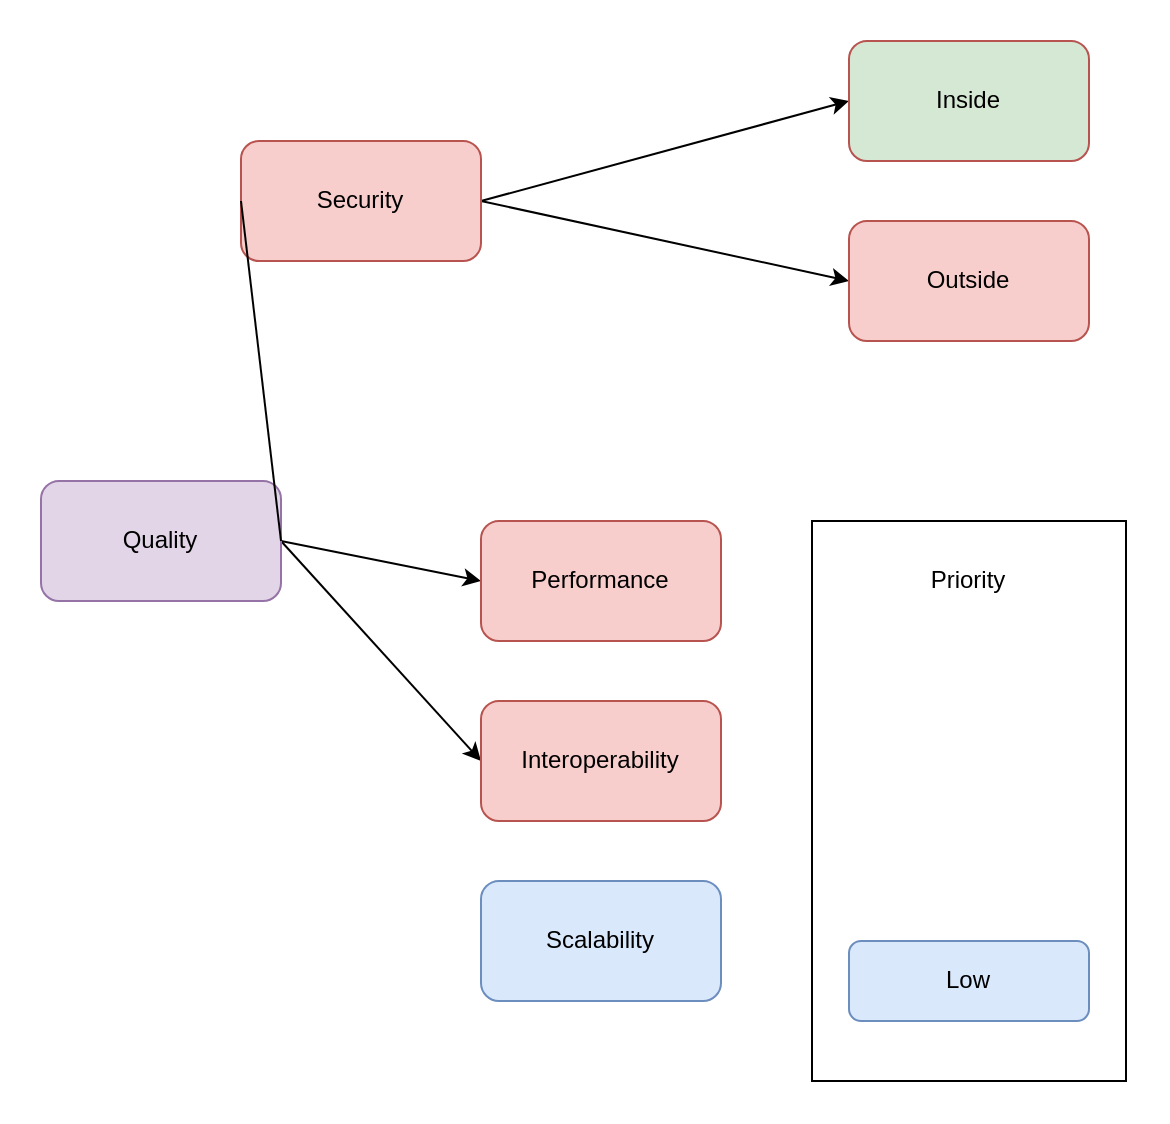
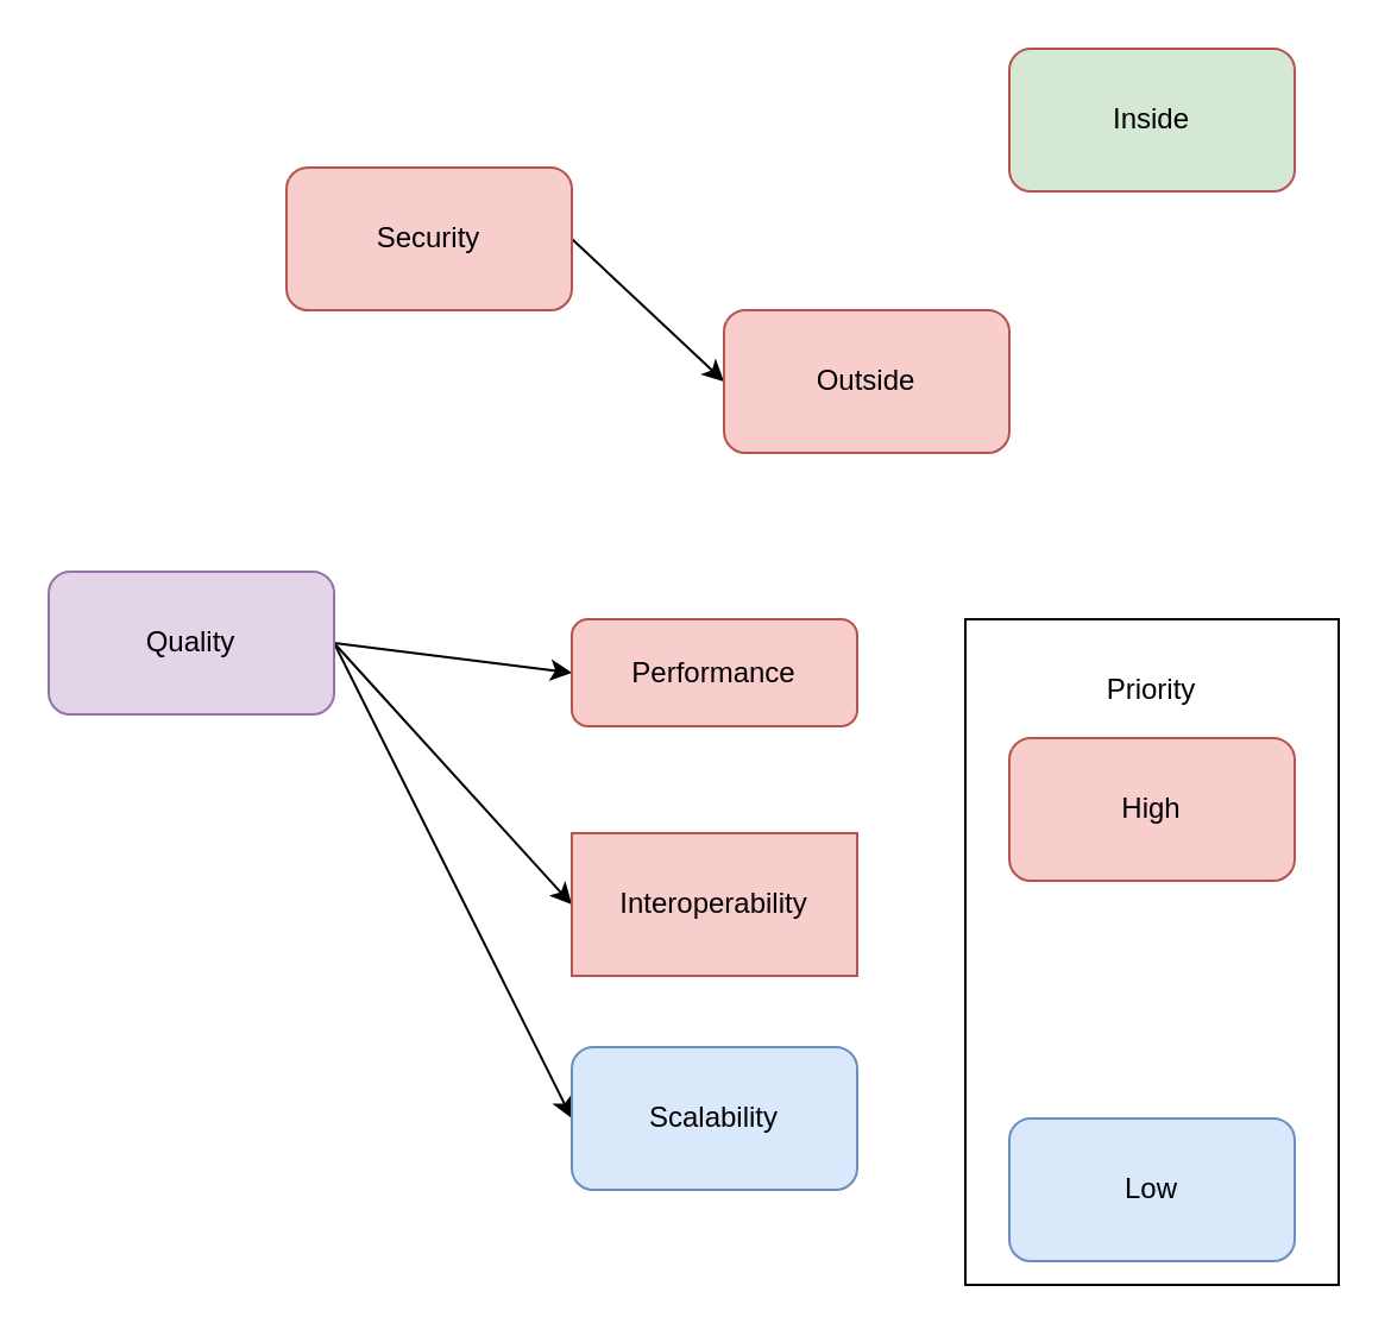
  <mxCell id="0" />
  <mxCell id="1" parent="0" />
  <mxCell id="2" style="edgeStyle=none;rounded=0;orthogonalLoop=1;jettySize=auto;html=1;entryX=0;entryY=0.5;entryDx=0;entryDy=0;" edge="1" parent="1" target="7"><mxGeometry relative="1" as="geometry"><mxPoint x="140" y="270" as="sourcePoint" /></mxGeometry></mxCell>
  <mxCell id="3" style="edgeStyle=none;rounded=0;orthogonalLoop=1;jettySize=auto;html=1;entryX=0;entryY=0.5;entryDx=0;entryDy=0;" edge="1" parent="1" target="6"><mxGeometry relative="1" as="geometry"><mxPoint x="140" y="270" as="sourcePoint" /></mxGeometry></mxCell>
+ <mxCell id="4" style="edgeStyle=none;rounded=0;orthogonalLoop=1;jettySize=auto;html=1;entryX=0;entryY=0.5;entryDx=0;entryDy=0;exitX=1;exitY=0.5;exitDx=0;exitDy=0;" edge="1" parent="1" source="5" target="11"><mxGeometry relative="1" as="geometry" /></mxCell>
  <mxCell id="5" value="Quality" style="rounded=1;whiteSpace=wrap;html=1;fillColor=#e1d5e7;strokeColor=#9673a6;" vertex="1" parent="1"><mxGeometry x="20" y="240" width="120" height="60" as="geometry" /></mxCell>
- <mxCell id="6" value="Interoperability" style="rounded=1;whiteSpace=wrap;html=1;fillColor=#f8cecc;strokeColor=#b85450;" vertex="1" parent="1"><mxGeometry x="240" y="350" width="120" height="60" as="geometry" /></mxCell>
- <mxCell id="7" value="Performance" style="rounded=1;whiteSpace=wrap;html=1;fillColor=#f8cecc;strokeColor=#b85450;" vertex="1" parent="1"><mxGeometry x="240" y="260" width="120" height="60" as="geometry" /></mxCell>
- <mxCell id="8" style="edgeStyle=none;rounded=0;orthogonalLoop=1;jettySize=auto;html=1;entryX=0;entryY=0.5;entryDx=0;entryDy=0;exitX=1;exitY=0.5;exitDx=0;exitDy=0;" edge="1" parent="1" source="10" target="14"><mxGeometry relative="1" as="geometry" /></mxCell>
+ <mxCell id="6" value="Interoperability" style="whiteSpace=wrap;html=1;fillColor=#f8cecc;strokeColor=#b85450;rounded=0;" vertex="1" parent="1"><mxGeometry x="240" y="350" width="120" height="60" as="geometry" /></mxCell>
+ <mxCell id="7" value="Performance" style="rounded=1;whiteSpace=wrap;html=1;fillColor=#f8cecc;strokeColor=#b85450;" vertex="1" parent="1"><mxGeometry x="240" y="260" width="120" height="45" as="geometry" /></mxCell>
  <mxCell id="9" style="edgeStyle=none;rounded=0;orthogonalLoop=1;jettySize=auto;html=1;entryX=0;entryY=0.5;entryDx=0;entryDy=0;exitX=1;exitY=0.5;exitDx=0;exitDy=0;" edge="1" parent="1" source="10" target="13"><mxGeometry relative="1" as="geometry" /></mxCell>
  <mxCell id="10" value="Security" style="rounded=1;whiteSpace=wrap;html=1;fillColor=#f8cecc;strokeColor=#b85450;" vertex="1" parent="1"><mxGeometry x="120" y="70" width="120" height="60" as="geometry" /></mxCell>
  <mxCell id="11" value="Scalability" style="rounded=1;whiteSpace=wrap;html=1;fillColor=#dae8fc;strokeColor=#6c8ebf;" vertex="1" parent="1"><mxGeometry x="240" y="440" width="120" height="60" as="geometry" /></mxCell>
- <mxCell id="12" value="" style="endArrow=none;html=1;exitX=1;exitY=0.5;exitDx=0;exitDy=0;entryX=0;entryY=0.5;entryDx=0;entryDy=0;" edge="1" parent="1" source="5" target="10"><mxGeometry width="50" height="50" relative="1" as="geometry"><mxPoint x="400" y="320" as="sourcePoint" /><mxPoint x="450" y="270" as="targetPoint" /></mxGeometry></mxCell>
- <mxCell id="13" value="Outside" style="rounded=1;whiteSpace=wrap;html=1;fillColor=#f8cecc;strokeColor=#b85450;" vertex="1" parent="1"><mxGeometry x="424" y="110" width="120" height="60" as="geometry" /></mxCell>
+ <mxCell id="13" value="Outside" style="rounded=1;whiteSpace=wrap;html=1;fillColor=#f8cecc;strokeColor=#b85450;" vertex="1" parent="1"><mxGeometry x="304" y="130" width="120" height="60" as="geometry" /></mxCell>
  <mxCell id="14" value="Inside" style="rounded=1;whiteSpace=wrap;html=1;fillColor=#d5e8d4;strokeColor=#b85450;" vertex="1" parent="1"><mxGeometry x="424" y="20" width="120" height="60" as="geometry" /></mxCell>
  <mxCell id="15" value="&lt;p style=&quot;line-height: 0%&quot;&gt;&lt;br&gt;&lt;/p&gt;" style="rounded=0;whiteSpace=wrap;html=1;align=center;" vertex="1" parent="1"><mxGeometry x="405.5" y="260" width="157" height="280" as="geometry" /></mxCell>
  <mxCell id="16" value="Priority" style="text;html=1;strokeColor=none;fillColor=none;align=center;verticalAlign=middle;whiteSpace=wrap;rounded=0;" vertex="1" parent="1"><mxGeometry x="464" y="285" width="40" height="10" as="geometry" /></mxCell>
- <mxCell id="18" value="Low" style="rounded=1;whiteSpace=wrap;html=1;fillColor=#dae8fc;strokeColor=#6c8ebf;" vertex="1" parent="1"><mxGeometry x="424" y="470" width="120" height="40" as="geometry" /></mxCell>
+ <mxCell id="17" value="High" style="rounded=1;whiteSpace=wrap;html=1;fillColor=#f8cecc;strokeColor=#b85450;" vertex="1" parent="1"><mxGeometry x="424" y="310" width="120" height="60" as="geometry" /></mxCell>
+ <mxCell id="18" value="Low" style="rounded=1;whiteSpace=wrap;html=1;fillColor=#dae8fc;strokeColor=#6c8ebf;" vertex="1" parent="1"><mxGeometry x="424" y="470" width="120" height="60" as="geometry" /></mxCell>
